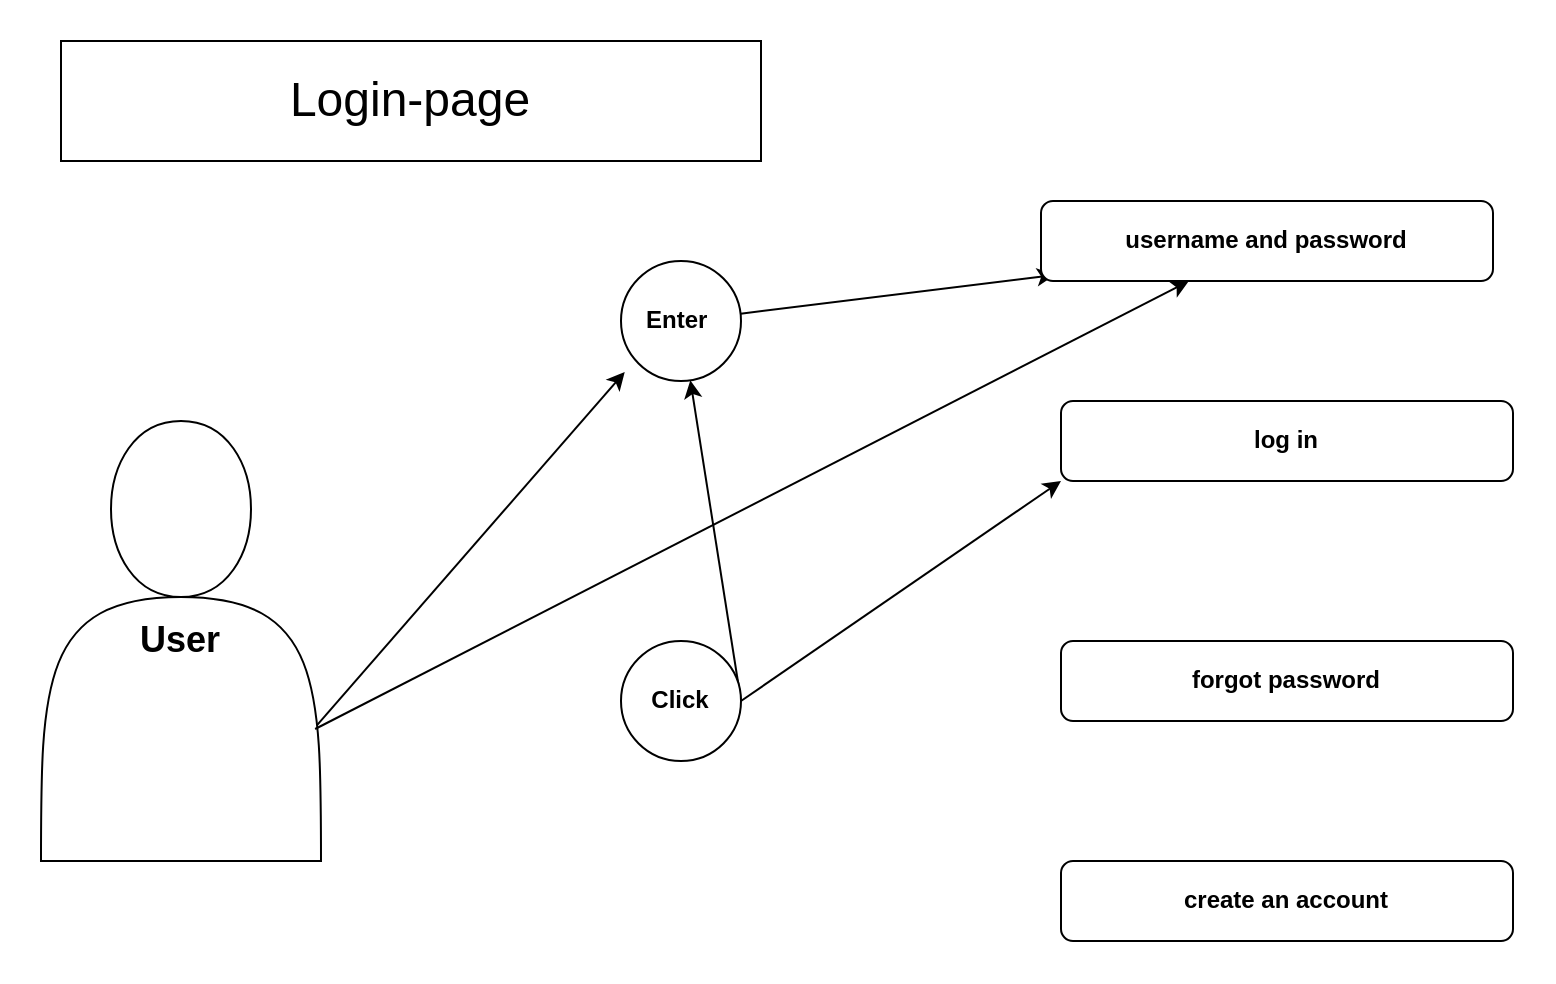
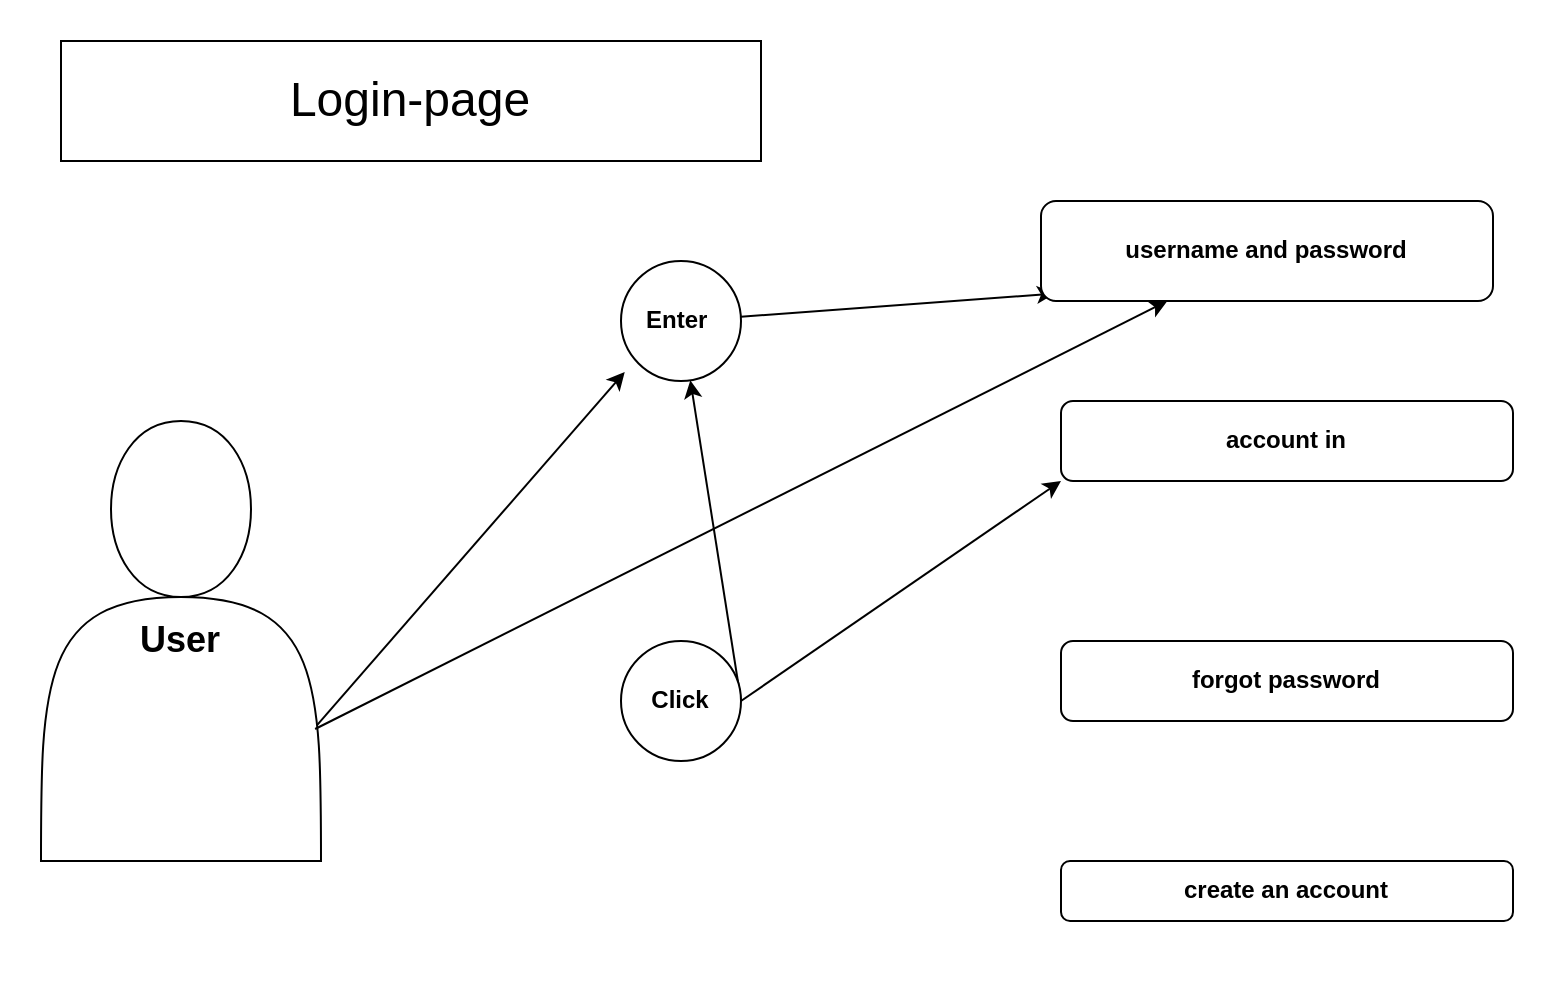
  <mxCell id="0" />
  <mxCell id="1" parent="0" />
  <mxCell id="2" value="&lt;font style=&quot;font-size: 18px;&quot;&gt;&lt;b&gt;User&lt;/b&gt;&lt;/font&gt;" style="shape=actor;whiteSpace=wrap;html=1;" vertex="1" parent="1"><mxGeometry x="20" y="210" width="140" height="220" as="geometry" /></mxCell>
  <mxCell id="3" value="&lt;font style=&quot;font-size: 24px;&quot;&gt;Login-page&lt;/font&gt;" style="rounded=0;whiteSpace=wrap;html=1;" vertex="1" parent="1"><mxGeometry x="30" y="20" width="350" height="60" as="geometry" /></mxCell>
  <mxCell id="4" value="" style="endArrow=classic;html=1;entryX=0.031;entryY=0.925;entryDx=0;entryDy=0;entryPerimeter=0;" edge="1" parent="1" source="14" target="7"><mxGeometry width="50" height="50" relative="1" as="geometry"><mxPoint x="180" y="290" as="sourcePoint" /><mxPoint x="290" y="170" as="targetPoint" /></mxGeometry></mxCell>
  <mxCell id="5" value="" style="endArrow=classic;html=1;entryX=0;entryY=1;entryDx=0;entryDy=0;exitX=1;exitY=0.5;exitDx=0;exitDy=0;" edge="1" parent="1" source="12" target="8"><mxGeometry width="50" height="50" relative="1" as="geometry"><mxPoint x="180" y="290" as="sourcePoint" /><mxPoint x="330" y="250" as="targetPoint" /></mxGeometry></mxCell>
  <mxCell id="6" value="" style="endArrow=classic;html=1;exitX=1;exitY=0.5;exitDx=0;exitDy=0;" edge="1" parent="1" source="12" target="14"><mxGeometry width="50" height="50" relative="1" as="geometry"><mxPoint x="180" y="290" as="sourcePoint" /><mxPoint x="280" y="400" as="targetPoint" /></mxGeometry></mxCell>
- <mxCell id="7" value="username and password" style="rounded=1;whiteSpace=wrap;html=1;fontStyle=1" vertex="1" parent="1"><mxGeometry x="520" y="100" width="226" height="40" as="geometry" /></mxCell>
- <mxCell id="8" value="log in" style="rounded=1;whiteSpace=wrap;html=1;fontStyle=1" vertex="1" parent="1"><mxGeometry x="530" y="200" width="226" height="40" as="geometry" /></mxCell>
+ <mxCell id="7" value="username and password" style="rounded=1;whiteSpace=wrap;html=1;fontStyle=1" vertex="1" parent="1"><mxGeometry x="520" y="100" width="226" height="50" as="geometry" /></mxCell>
+ <mxCell id="8" value="account in" style="rounded=1;whiteSpace=wrap;html=1;fontStyle=1" vertex="1" parent="1"><mxGeometry x="530" y="200" width="226" height="40" as="geometry" /></mxCell>
  <mxCell id="9" value="forgot password" style="rounded=1;whiteSpace=wrap;html=1;fontStyle=1" vertex="1" parent="1"><mxGeometry x="530" y="320" width="226" height="40" as="geometry" /></mxCell>
- <mxCell id="10" value="create an account" style="rounded=1;whiteSpace=wrap;html=1;fontStyle=1" vertex="1" parent="1"><mxGeometry x="530" y="430" width="226" height="40" as="geometry" /></mxCell>
+ <mxCell id="10" value="create an account" style="rounded=1;whiteSpace=wrap;html=1;fontStyle=1" vertex="1" parent="1"><mxGeometry x="530" y="430" width="226" height="30" as="geometry" /></mxCell>
  <mxCell id="11" value="" style="endArrow=classic;html=1;exitX=0.979;exitY=0.7;exitDx=0;exitDy=0;exitPerimeter=0;" edge="1" parent="1" source="2" target="7"><mxGeometry width="50" height="50" relative="1" as="geometry"><mxPoint x="180" y="290" as="sourcePoint" /><mxPoint x="410" y="320" as="targetPoint" /></mxGeometry></mxCell>
  <mxCell id="12" value="&lt;span style=&quot;color: rgb(0, 0, 0); font-weight: 700;&quot;&gt;Click&lt;/span&gt;" style="ellipse;whiteSpace=wrap;html=1;aspect=fixed;" vertex="1" parent="1"><mxGeometry x="310" y="320" width="60" height="60" as="geometry" /></mxCell>
  <mxCell id="13" value="" style="endArrow=classic;html=1;entryX=0.031;entryY=0.925;entryDx=0;entryDy=0;entryPerimeter=0;exitX=0.986;exitY=0.691;exitDx=0;exitDy=0;exitPerimeter=0;" edge="1" parent="1" source="2" target="14"><mxGeometry width="50" height="50" relative="1" as="geometry"><mxPoint x="180" y="290" as="sourcePoint" /><mxPoint x="337" y="127" as="targetPoint" /></mxGeometry></mxCell>
  <mxCell id="14" value="&lt;span style=&quot;color: rgb(0, 0, 0); font-weight: 700;&quot;&gt;Enter&amp;nbsp;&lt;/span&gt;" style="ellipse;whiteSpace=wrap;html=1;aspect=fixed;" vertex="1" parent="1"><mxGeometry x="310" y="130" width="60" height="60" as="geometry" /></mxCell>
